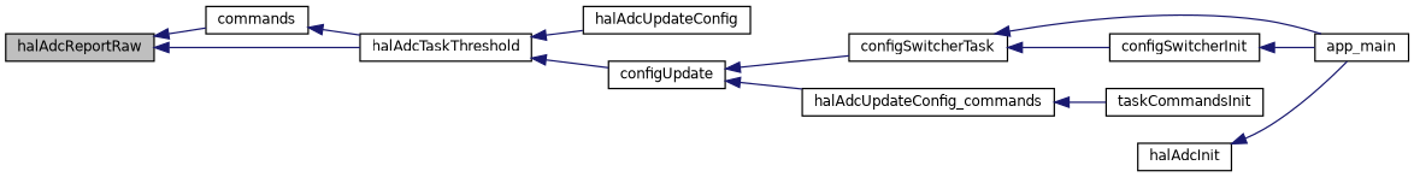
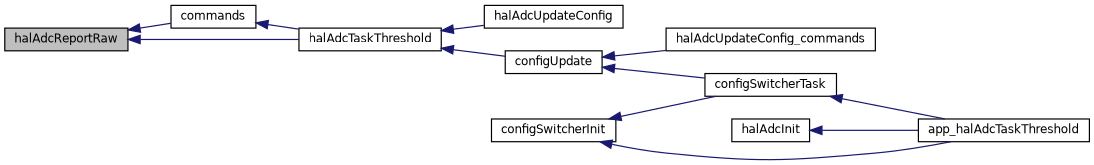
  digraph {
    rankdir=LR
    node [color=black fillcolor=white fontname=Helvetica fontsize=10 shape=record style=filled]
    edge [color=midnightblue dir=back fontname=Helvetica fontsize=10 labelfontname=Helvetica labelfontsize=10 style=solid]
    n1 [fillcolor=grey75 fontcolor=black height=0.2 label=halAdcReportRaw width=0.4]
    n2 [height=0.2 label=commands width=0.4]
    n3 [height=0.2 label=halAdcTaskThreshold width=0.4]
    n4 [height=0.2 label=halAdcUpdateConfig width=0.4]
    n5 [height=0.2 label=configUpdate width=0.4]
    n6 [height=0.2 label=configSwitcherTask width=0.4]
    n7 [height=0.2 label=halAdcUpdateConfig_commands width=0.4]
    n8 [height=0.2 label=halAdcInit width=0.4]
-   n9 [height=0.2 label=app_main width=0.4]
+   n9 [height=0.2 label=app_halAdcTaskThreshold width=0.4]
    n10 [height=0.2 label=configSwitcherInit width=0.4]
-   n11 [height=0.2 label=taskCommandsInit width=0.4]
    n1 -> n2
    n1 -> n3
    n2 -> n3
    n3 -> n4
    n3 -> n5
    n5 -> n6
    n5 -> n7
    n6 -> n9
-   n6 -> n10
-   n7 -> n11
+   n10 -> n6
    n8 -> n9
    n10 -> n9
  }
